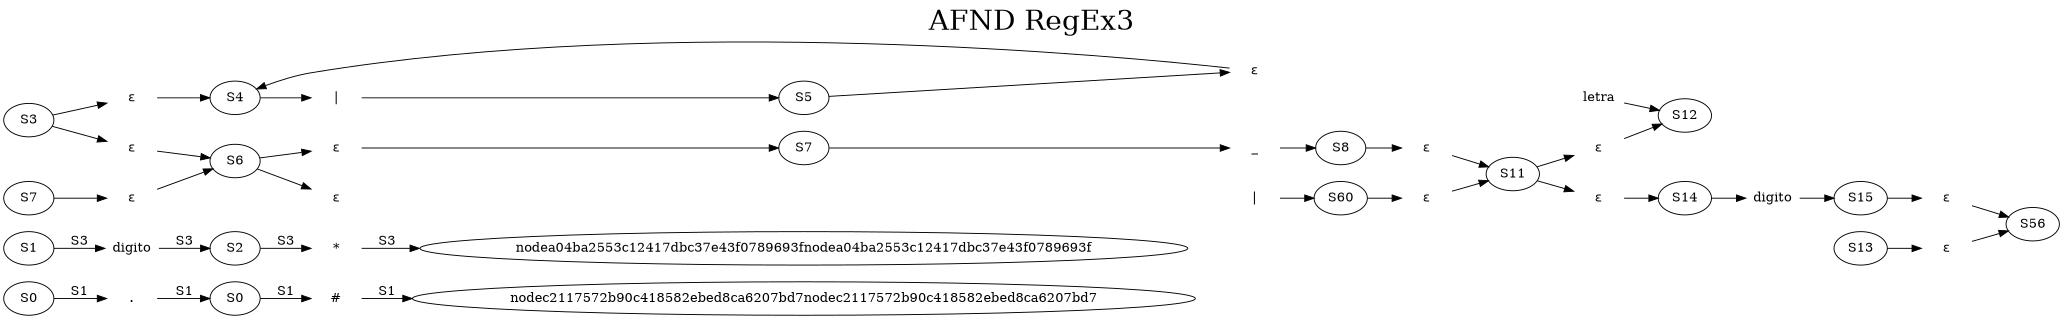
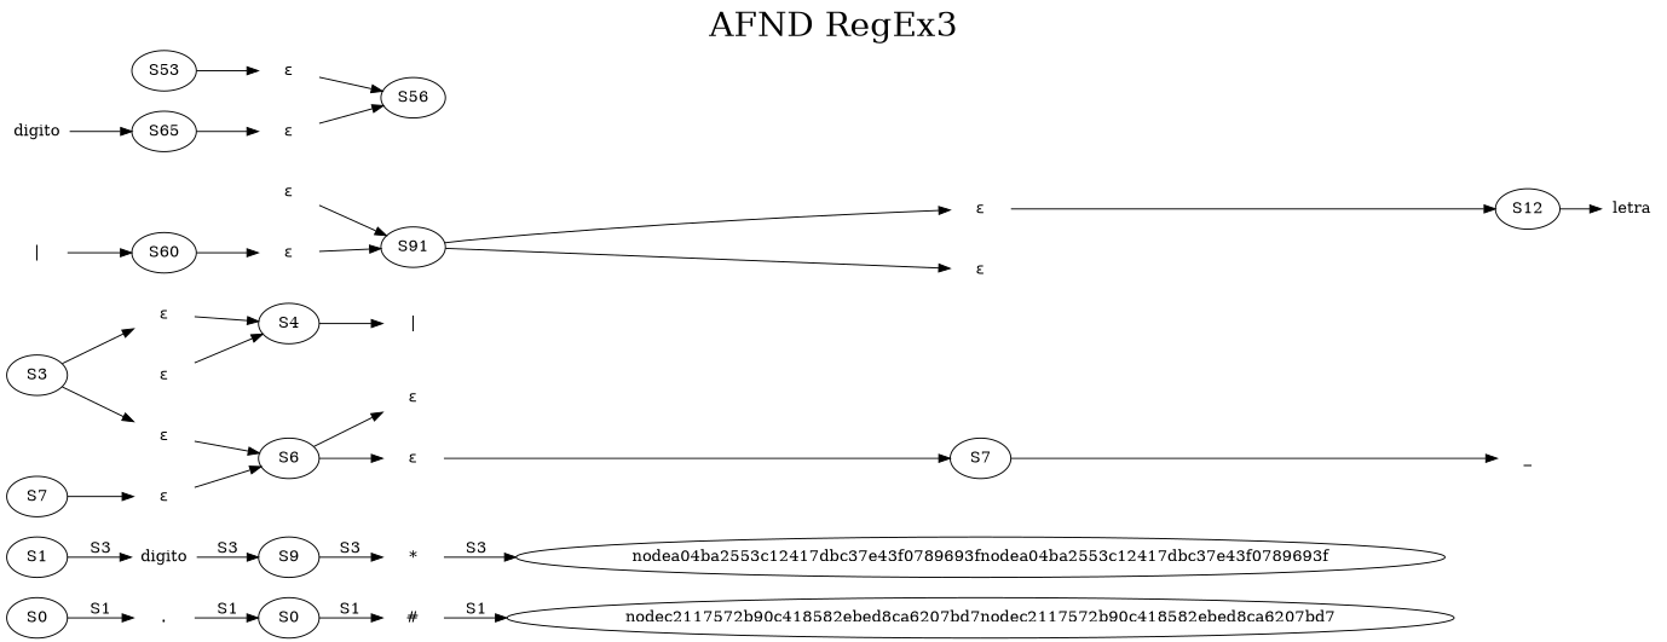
  digraph {
    fontsize=30
    label=<AFND RegEx3>
    labelloc=t
    rankdir=LR
    node [shape=none]
    n1 [label=S0 shape=""]
    n2 [label="."]
    n3 [label=S0 shape=""]
    n4 [label=S1 shape=""]
    n5 [label=digito]
-   n6 [label=S2 shape=""]
+   n6 [label=S9 shape=""]
    n7 [label="#"]
    nodec2117572b90c418582ebed8ca6207bd7nodec2117572b90c418582ebed8ca6207bd7 [shape=""]
    n9 [label=S3 shape=""]
    n10 [label="ε"]
    n11 [label="ε"]
    n12 [label=S4 shape=""]
    n13 [label=S6 shape=""]
    n14 [label="*"]
    nodea04ba2553c12417dbc37e43f0789693fnodea04ba2553c12417dbc37e43f0789693f [shape=""]
    n16 [label="ε"]
    n17 [label="ε"]
    n18 [label=S7 shape=""]
    n19 [label="|"]
    n20 [label="ε"]
    n21 [label="ε"]
-   n22 [label=S5 shape=""]
    S7 [shape=""]
-   n24 [label=S11 shape=""]
+   n24 [label=S91 shape=""]
    n25 [label="ε"]
    n26 [label="ε"]
    n27 [label=S12 shape=""]
-   n28 [label=S14 shape=""]
    n29 [label=_]
    n30 [label="ε"]
    n31 [label="ε"]
-   n32 [label=S8 shape=""]
    n33 [label="|"]
    n34 [label=S60 shape=""]
    n35 [label=S56 shape=""]
    n36 [label=letra]
    n37 [label="ε"]
    n38 [label=digito]
    n39 [label="ε"]
-   n40 [label=S13 shape=""]
-   n41 [label=S15 shape=""]
+   n40 [label=S53 shape=""]
+   n41 [label=S65 shape=""]
    n1 -> n2 [label=S1]
    n2 -> n3 [label=S1]
    n3 -> n7 [label=S1]
    n4 -> n5 [label=S3]
    n5 -> n6 [label=S3]
    n6 -> n14 [label=S3]
    n7 -> nodec2117572b90c418582ebed8ca6207bd7nodec2117572b90c418582ebed8ca6207bd7 [label=S1]
    n9 -> n10
    n9 -> n11
    n10 -> n12
    n11 -> n13
    n12 -> n19
    n13 -> n16
    n13 -> n17
    n14 -> nodea04ba2553c12417dbc37e43f0789693fnodea04ba2553c12417dbc37e43f0789693f [label=S3]
    n16 -> n18
    n18 -> n29
-   n19 -> n22
    n20 -> n12
    n21 -> n13
-   n22 -> n20
    S7 -> n21
    n24 -> n25
    n24 -> n26
    n25 -> n27
-   n26 -> n28
-   n36 -> n27
-   n28 -> n38
-   n29 -> n32
+   n27 -> n36
    n30 -> n24
    n31 -> n24
-   n32 -> n30
    n33 -> n34
    n34 -> n31
    n37 -> n35
    n38 -> n41
    n39 -> n35
    n40 -> n37
    n41 -> n39
  }
